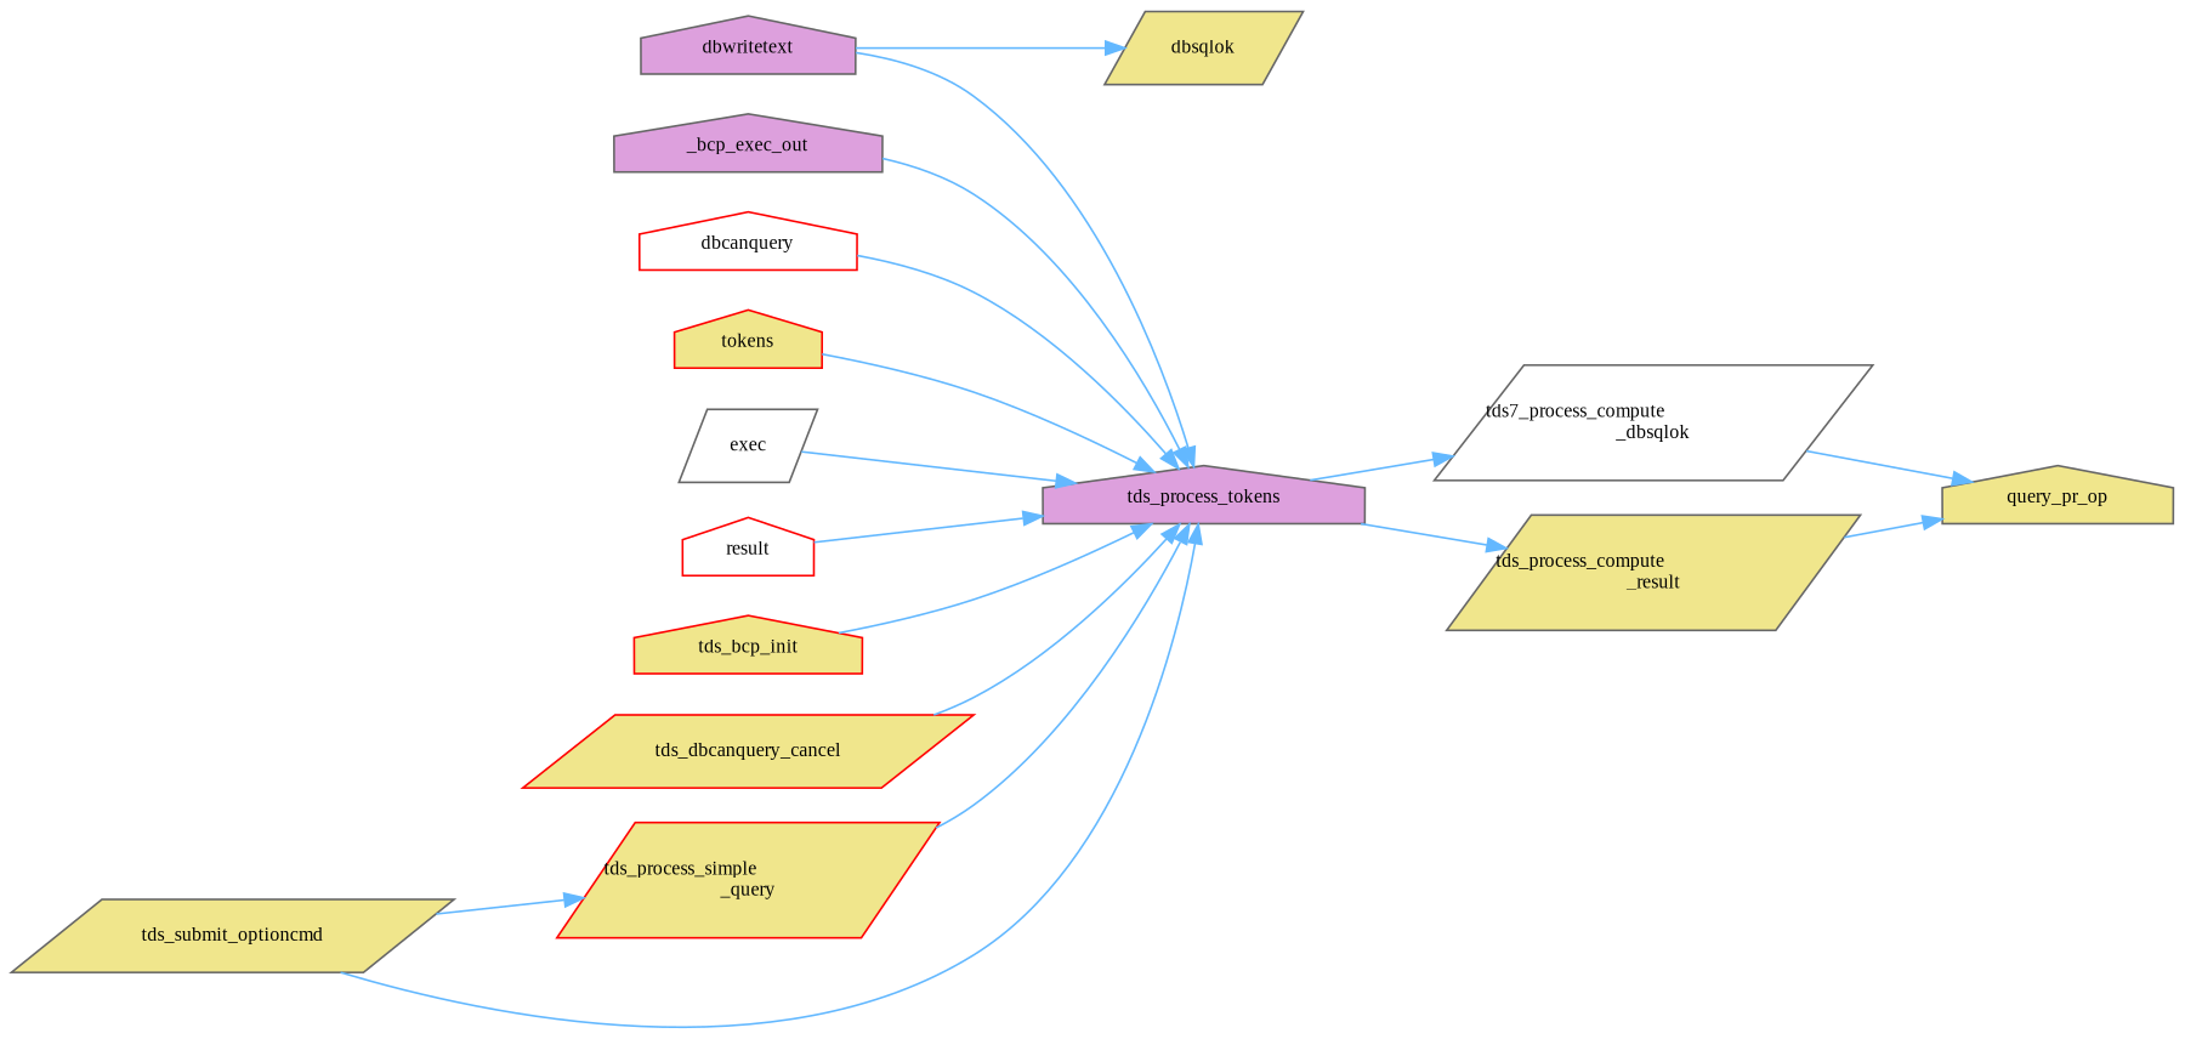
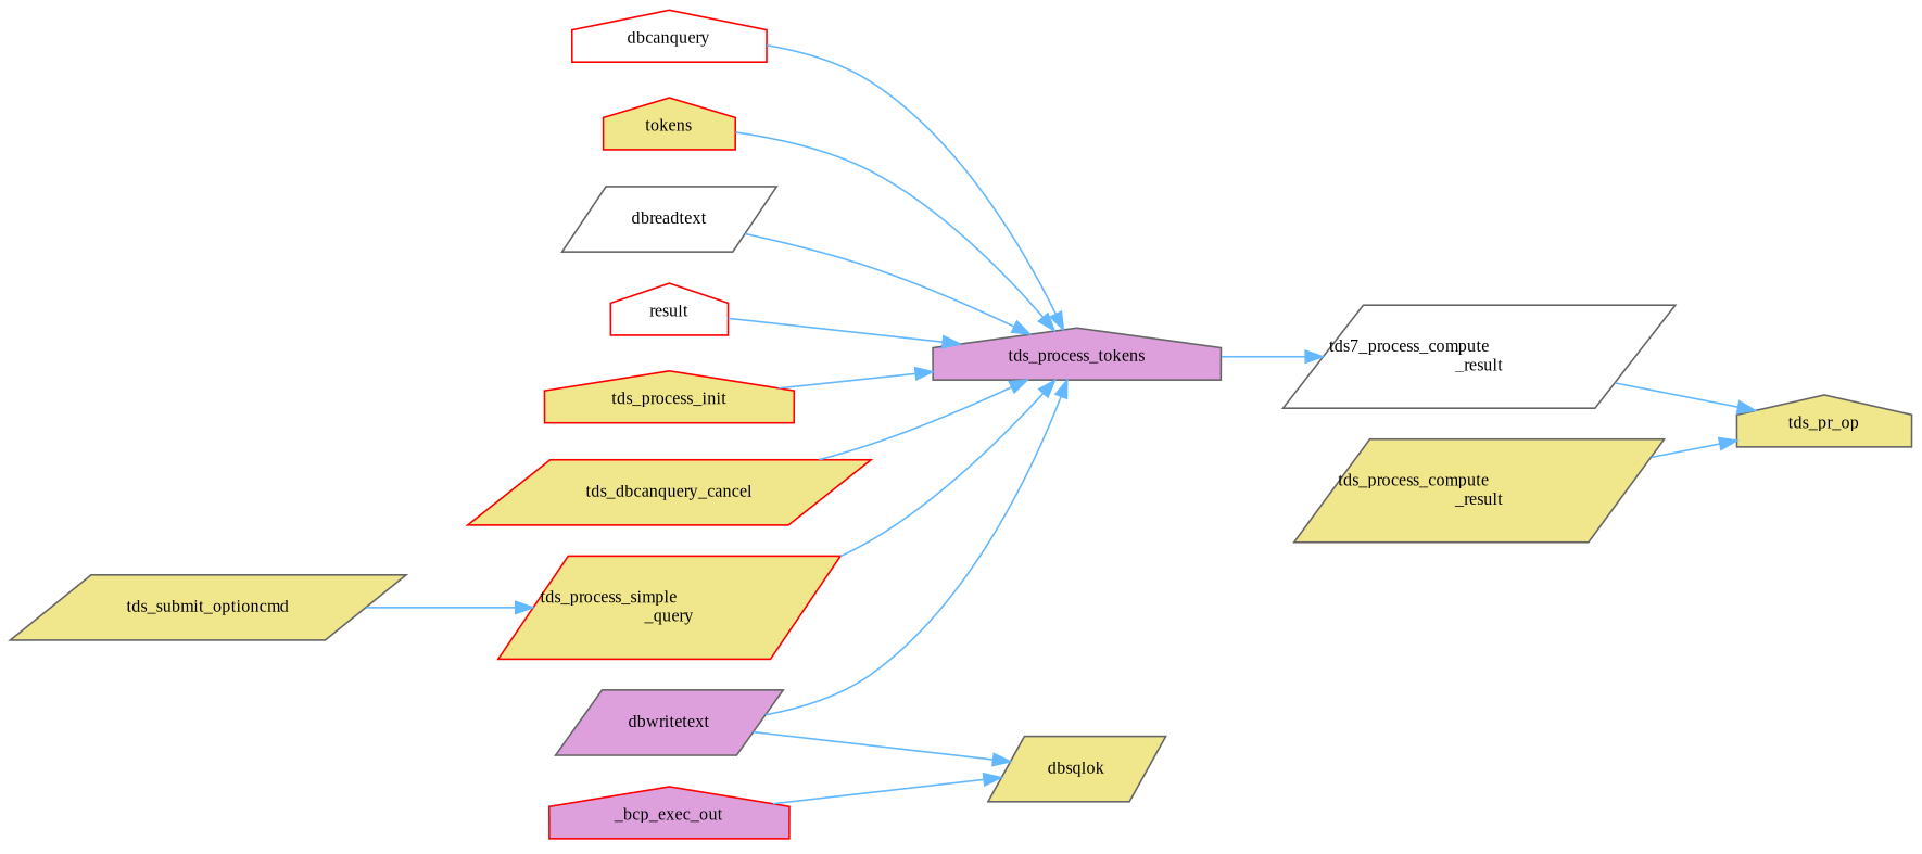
  digraph {
    fontname="Liberation Serif"
    rankdir=RL
    node [color=grey40 fillcolor=khaki fontname="Liberation Serif" fontsize=10 shape=parallelogram style=filled]
    edge [color=steelblue1 dir=back fontname="Liberation Serif" fontsize=10 labelfontname=Helvetica labelfontsize=10 style=solid]
-   n1 [color=gray40 fontcolor=black height=0.2 label=query_pr_op shape=house width=0.4]
-   n2 [fillcolor=white height=0.2 label="tds7_process_compute\l_dbsqlok" width=0.4]
+   n1 [color=gray40 fontcolor=black height=0.2 label=tds_pr_op shape=house width=0.4]
+   n2 [fillcolor=white height=0.2 label="tds7_process_compute\l_result" width=0.4]
    n3 [height=0.2 label="tds_process_compute\l_result" width=0.4]
    n4 [fillcolor=plum height=0.2 label=tds_process_tokens shape=house width=0.4]
-   n5 [fillcolor=plum height=0.2 label=_bcp_exec_out shape=house width=0.4]
+   n5 [color=red fillcolor=plum height=0.2 label=_bcp_exec_out shape=house width=0.4]
    n6 [color=red fillcolor=white height=0.2 label=dbcanquery shape=house width=0.4]
    n7 [color=red height=0.2 label=tokens shape=house width=0.4]
-   n8 [fillcolor=white height=0.2 label=exec width=0.4]
-   n9 [fillcolor=plum height=0.2 label=dbwritetext shape=house width=0.4]
+   n8 [fillcolor=white height=0.2 label=dbreadtext width=0.4]
+   n9 [fillcolor=plum height=0.2 label=dbwritetext width=0.4]
    n10 [color=red fillcolor=white height=0.2 label=result shape=house width=0.4]
-   n11 [color=red height=0.2 label=tds_bcp_init shape=house width=0.4]
+   n11 [color=red height=0.2 label=tds_process_init shape=house width=0.4]
    n12 [color=red height=0.2 label=tds_dbcanquery_cancel width=0.4]
    n13 [color=red height=0.2 label="tds_process_simple\l_query" width=0.4]
    n14 [height=0.2 label=tds_submit_optioncmd width=0.4]
    n15 [height=0.2 label=dbsqlok width=0.4]
    n1 -> n2
    n1 -> n3
    n2 -> n4
-   n3 -> n4
-   n4 -> n5
+   n15 -> n5
    n4 -> n6
    n4 -> n7
    n4 -> n8
    n4 -> n9
    n4 -> n10
    n4 -> n11
    n4 -> n12
    n4 -> n13
-   n4 -> n14
    n13 -> n14
    n15 -> n9
  }
